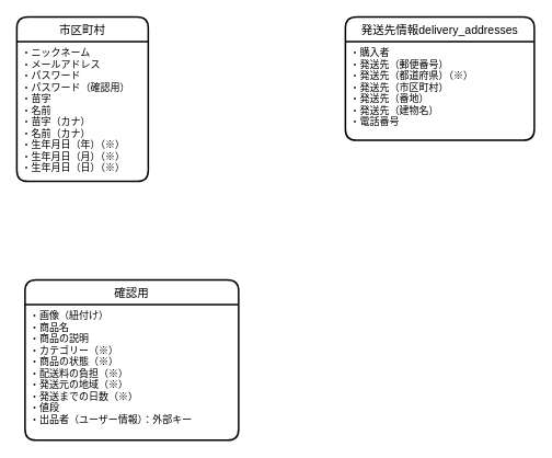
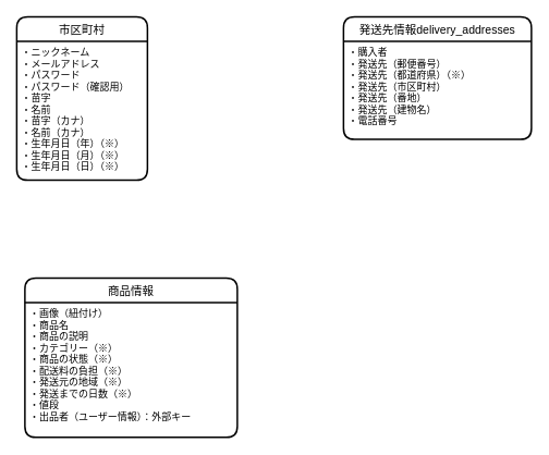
  <mxCell id="0" />
  <mxCell id="1" parent="0" />
  <mxCell id="2" value="市区町村" style="swimlane;childLayout=stackLayout;horizontal=1;startSize=30;horizontalStack=0;rounded=1;fontSize=14;fontStyle=0;strokeWidth=2;resizeParent=0;resizeLast=1;shadow=0;dashed=0;align=center;" parent="1" vertex="1"><mxGeometry x="20" y="20" width="160" height="200" as="geometry" /></mxCell>
  <mxCell id="3" value="・ニックネーム&#10;・メールアドレス&#10;・パスワード&#10;・パスワード（確認用）&#10;・苗字&#10;・名前&#10;・苗字（カナ）&#10;・名前（カナ）&#10;・生年月日（年）（※）&#10;・生年月日（月）（※）&#10;・生年月日（日）（※）&#10;" style="align=left;strokeColor=none;fillColor=none;spacingLeft=4;fontSize=12;verticalAlign=top;resizable=0;rotatable=0;part=1;" parent="2" vertex="1"><mxGeometry y="30" width="160" height="170" as="geometry" /></mxCell>
- <mxCell id="4" value="確認用" style="swimlane;childLayout=stackLayout;horizontal=1;startSize=30;horizontalStack=0;rounded=1;fontSize=14;fontStyle=0;strokeWidth=2;resizeParent=0;resizeLast=1;shadow=0;dashed=0;align=center;" parent="1" vertex="1"><mxGeometry x="30" y="340" width="260" height="195" as="geometry" /></mxCell>
+ <mxCell id="4" value="商品情報" style="swimlane;childLayout=stackLayout;horizontal=1;startSize=30;horizontalStack=0;rounded=1;fontSize=14;fontStyle=0;strokeWidth=2;resizeParent=0;resizeLast=1;shadow=0;dashed=0;align=center;" parent="1" vertex="1"><mxGeometry x="30" y="340" width="260" height="195" as="geometry" /></mxCell>
  <mxCell id="5" value="・画像（紐付け）&#10;・商品名&#10;・商品の説明&#10;・カテゴリー（※）&#10;・商品の状態（※）&#10;・配送料の負担（※）&#10;・発送元の地域（※）&#10;・発送までの日数（※）&#10;・値段&#10;・出品者（ユーザー情報）：外部キー" style="align=left;strokeColor=none;fillColor=none;spacingLeft=4;fontSize=12;verticalAlign=top;resizable=0;rotatable=0;part=1;" parent="4" vertex="1"><mxGeometry y="30" width="260" height="165" as="geometry" /></mxCell>
  <mxCell id="6" value="発送先情報delivery_addresses" style="swimlane;childLayout=stackLayout;horizontal=1;startSize=30;horizontalStack=0;rounded=1;fontSize=14;fontStyle=0;strokeWidth=2;resizeParent=0;resizeLast=1;shadow=0;dashed=0;align=center;" parent="1" vertex="1"><mxGeometry x="420" y="20" width="230" height="150" as="geometry" /></mxCell>
  <mxCell id="7" value="・購入者&#10;・発送先（郵便番号）&#10;・発送先（都道府県）（※）&#10;・発送先（市区町村）&#10;・発送先（番地）&#10;・発送先（建物名）&#10;・電話番号" style="align=left;strokeColor=none;fillColor=none;spacingLeft=4;fontSize=12;verticalAlign=top;resizable=0;rotatable=0;part=1;" parent="6" vertex="1"><mxGeometry y="30" width="230" height="120" as="geometry" /></mxCell>
